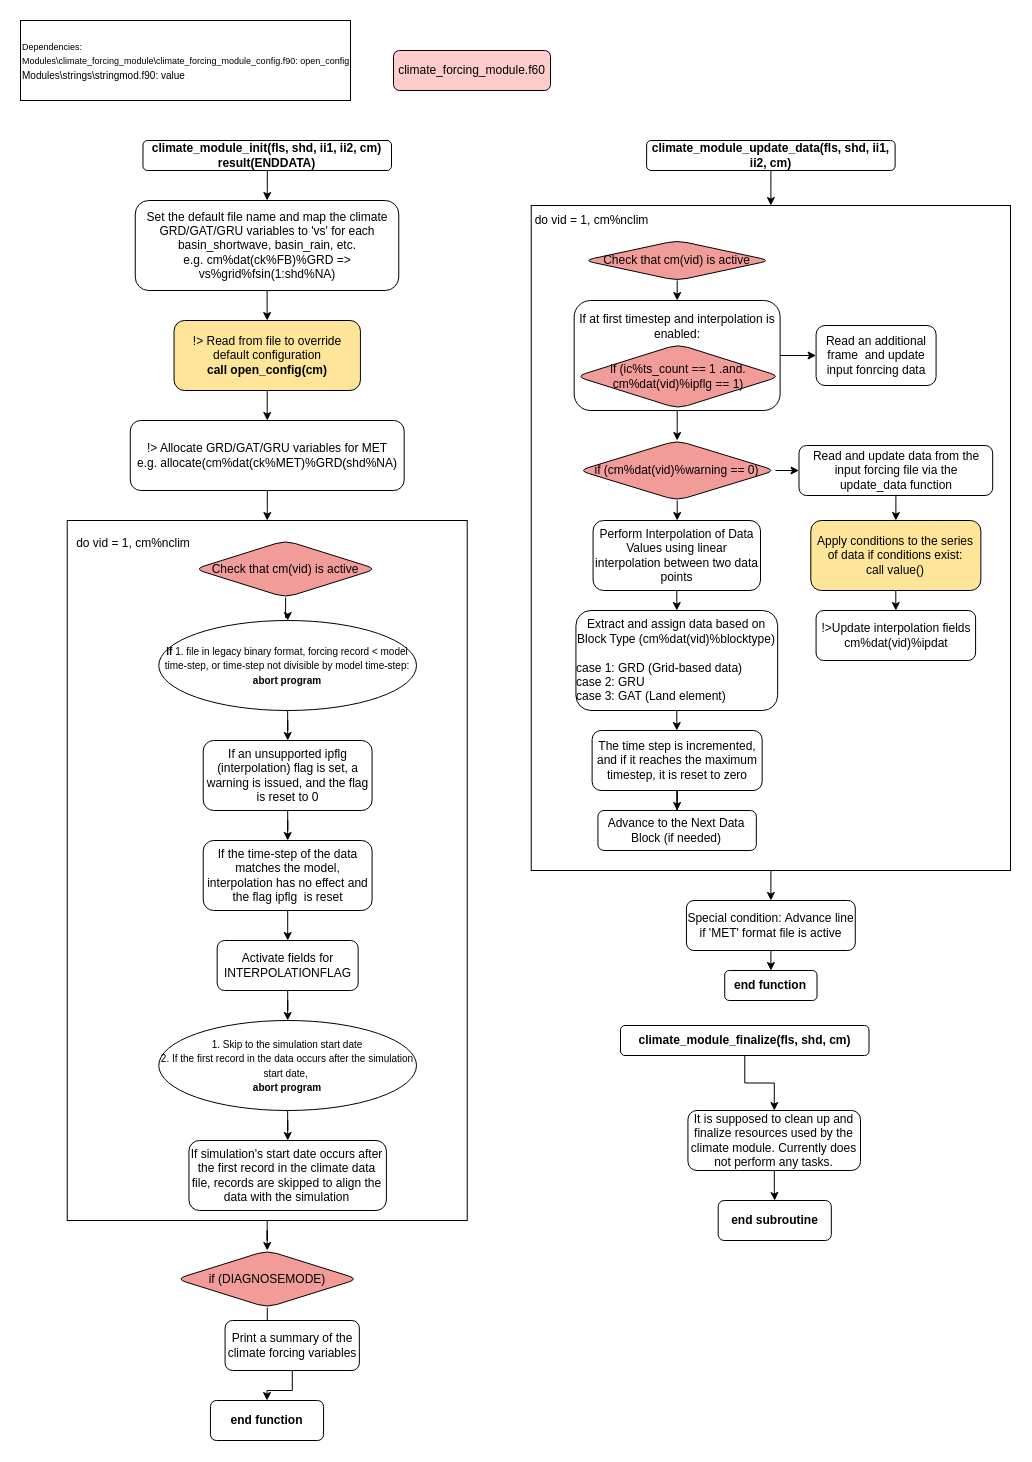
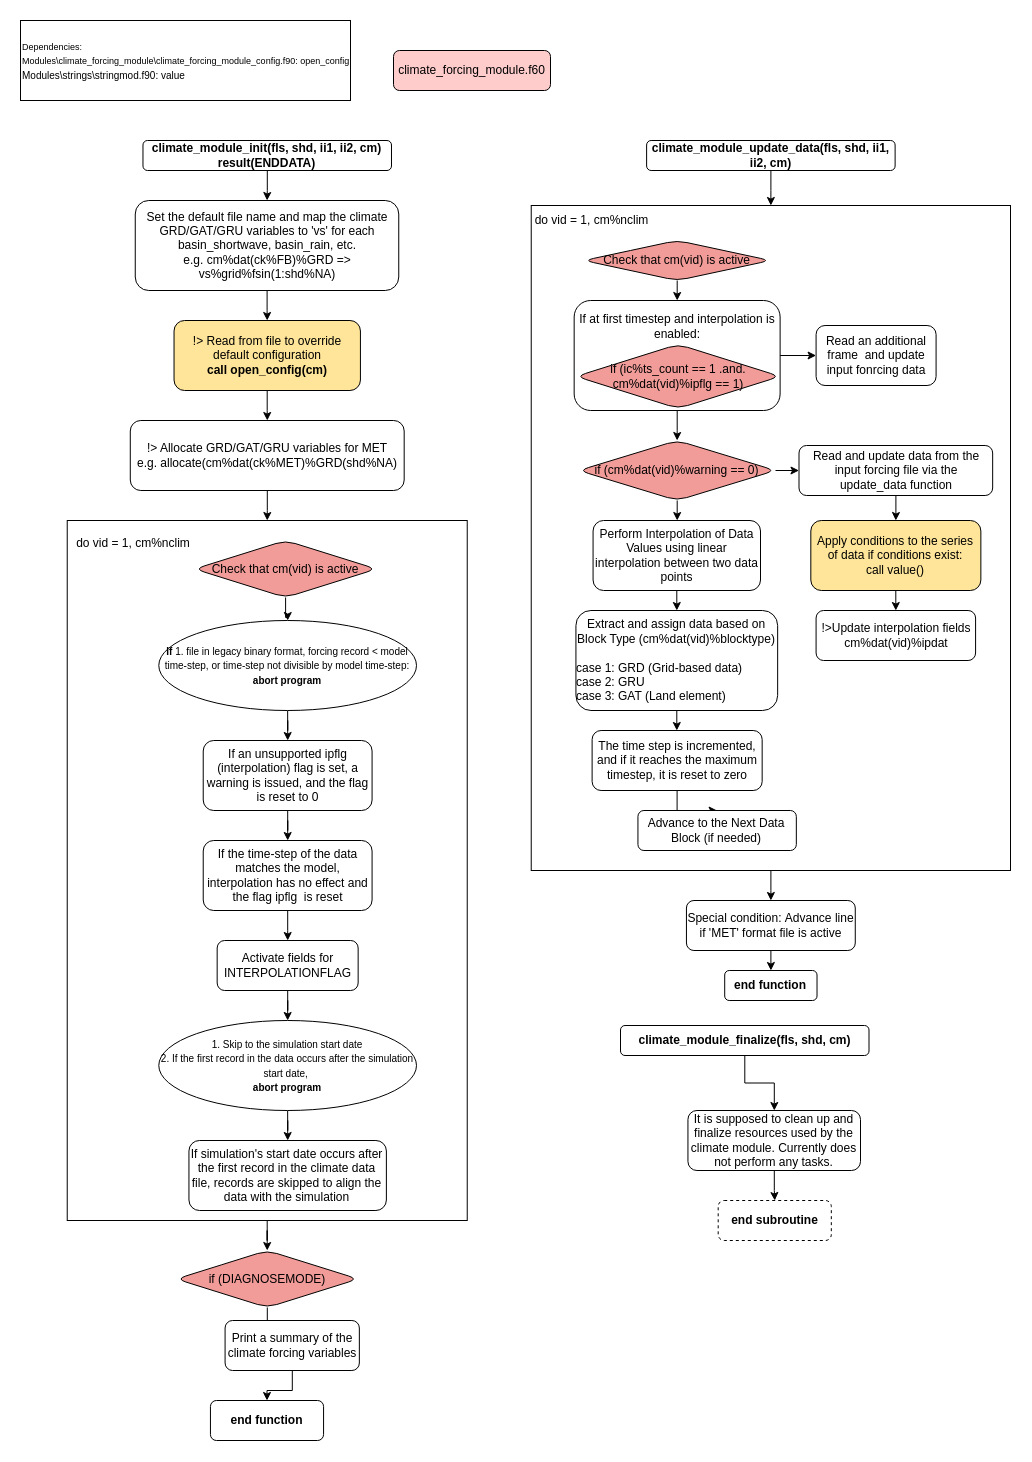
  <mxCell id="0" />
  <mxCell id="1" parent="0" />
  <mxCell id="2" value="" style="rounded=1;whiteSpace=wrap;html=1;" parent="1" vertex="1"><mxGeometry x="560" y="435" width="120" height="60" as="geometry" /></mxCell>
  <mxCell id="3" style="edgeStyle=orthogonalEdgeStyle;rounded=0;orthogonalLoop=1;jettySize=auto;html=1;entryX=0.5;entryY=0;entryDx=0;entryDy=0;" parent="1" source="4" target="70" edge="1"><mxGeometry relative="1" as="geometry" /></mxCell>
  <mxCell id="4" value="" style="rounded=0;whiteSpace=wrap;html=1;" parent="1" vertex="1"><mxGeometry x="530.73" y="205" width="479.27" height="665" as="geometry" /></mxCell>
  <mxCell id="5" value="climate_forcing_module.f60" style="rounded=1;whiteSpace=wrap;html=1;fillColor=#FFCCCC;" parent="1" vertex="1"><mxGeometry x="393" y="50" width="157" height="40" as="geometry" /></mxCell>
  <mxCell id="6" value="&lt;div&gt;&lt;font style=&quot;font-size: 9px;&quot;&gt;Dependencies:&lt;/font&gt;&lt;/div&gt;&lt;div&gt;&lt;font style=&quot;font-size: 9px;&quot;&gt;Modules\climate_forcing_module\climate_forcing_module_config.f90: open_config&lt;/font&gt;&lt;br&gt;&lt;/div&gt;&lt;div&gt;&lt;font style=&quot;&quot;&gt;&lt;font size=&quot;1&quot;&gt;Modules\strings\stringmod.f90: value&lt;/font&gt;&lt;/font&gt;&lt;/div&gt;" style="rounded=0;whiteSpace=wrap;html=1;align=left;" parent="1" vertex="1"><mxGeometry width="330" height="80" as="geometry" x="20" y="20" /></mxCell>
  <mxCell id="7" style="edgeStyle=orthogonalEdgeStyle;rounded=0;orthogonalLoop=1;jettySize=auto;html=1;" parent="1" source="8" target="10" edge="1"><mxGeometry relative="1" as="geometry" /></mxCell>
  <mxCell id="8" value="climate_module_init(fls, shd, ii1, ii2, cm) result(ENDDATA)" style="rounded=1;whiteSpace=wrap;html=1;fontStyle=1" parent="1" vertex="1"><mxGeometry x="142.48" y="140" width="248.51" height="30" as="geometry" /></mxCell>
  <mxCell id="9" value="" style="edgeStyle=orthogonalEdgeStyle;rounded=0;orthogonalLoop=1;jettySize=auto;html=1;" parent="1" source="10" target="12" edge="1"><mxGeometry relative="1" as="geometry" /></mxCell>
  <mxCell id="10" value="&lt;span style=&quot;font-weight: 400;&quot;&gt;Set the default file name and map the climate GRD/GAT/GRU variables to 'vs' for each basin_shortwave,&amp;nbsp;basin_rain, etc.&lt;/span&gt;&lt;div&gt;&lt;span style=&quot;font-weight: 400;&quot;&gt;e.g.&amp;nbsp;&lt;/span&gt;&lt;span style=&quot;background-color: initial; font-weight: 400;&quot;&gt;cm%dat(ck%FB)%GRD =&amp;gt; vs%grid%fsin(1:shd%NA)&lt;br&gt;&lt;/span&gt;&lt;/div&gt;" style="rounded=1;whiteSpace=wrap;html=1;fontStyle=1" parent="1" vertex="1"><mxGeometry x="134.75" y="200" width="263.51" height="90" as="geometry" /></mxCell>
  <mxCell id="11" value="" style="edgeStyle=orthogonalEdgeStyle;rounded=0;orthogonalLoop=1;jettySize=auto;html=1;" parent="1" source="12" target="13" edge="1"><mxGeometry relative="1" as="geometry" /></mxCell>
  <mxCell id="12" value="&lt;div&gt;&lt;span style=&quot;font-weight: normal;&quot;&gt;!&amp;gt; Read from file to override default configuration&lt;/span&gt;&lt;br&gt;&lt;/div&gt;call open_config(cm)" style="whiteSpace=wrap;html=1;rounded=1;fontStyle=1;fillColor=#FFE599;" parent="1" vertex="1"><mxGeometry x="173.54" y="320" width="186.39" height="70" as="geometry" /></mxCell>
  <mxCell id="13" value="&lt;span style=&quot;font-weight: normal;&quot;&gt;!&amp;gt; Allocate GRD/GAT/GRU variables for MET&lt;/span&gt;&lt;div&gt;&lt;span style=&quot;font-weight: normal;&quot;&gt;e.g.&amp;nbsp;allocate(cm%dat(ck%MET)%GRD(shd%NA)&lt;/span&gt;&lt;/div&gt;" style="whiteSpace=wrap;html=1;rounded=1;fontStyle=1;" parent="1" vertex="1"><mxGeometry x="129.79" y="420" width="273.89" height="70" as="geometry" /></mxCell>
  <mxCell id="14" style="edgeStyle=orthogonalEdgeStyle;rounded=0;orthogonalLoop=1;jettySize=auto;html=1;entryX=0.5;entryY=0;entryDx=0;entryDy=0;" parent="1" source="13" target="16" edge="1"><mxGeometry relative="1" as="geometry" /></mxCell>
  <mxCell id="15" value="" style="group" parent="1" vertex="1" connectable="0"><mxGeometry x="20" y="520" width="512.97" height="700" as="geometry" /></mxCell>
  <mxCell id="16" value="" style="rounded=0;whiteSpace=wrap;html=1;" parent="15" vertex="1"><mxGeometry x="46.73" width="400" height="700" as="geometry" /></mxCell>
  <mxCell id="17" value="do vid = 1, cm%nclim" style="text;html=1;align=center;verticalAlign=middle;whiteSpace=wrap;rounded=0;" parent="15" vertex="1"><mxGeometry x="42.73" y="13" width="140" height="20" as="geometry" /></mxCell>
  <mxCell id="18" value="" style="edgeStyle=orthogonalEdgeStyle;rounded=0;orthogonalLoop=1;jettySize=auto;html=1;" parent="15" source="19" target="21" edge="1"><mxGeometry relative="1" as="geometry" /></mxCell>
  <mxCell id="19" value="&lt;div&gt;Check that cm(vid) is active&lt;/div&gt;" style="rhombus;whiteSpace=wrap;html=1;rounded=1;fillColor=#F19C99;" parent="15" vertex="1"><mxGeometry x="174.06" y="20" width="181.95" height="57" as="geometry" /></mxCell>
  <mxCell id="20" value="" style="edgeStyle=orthogonalEdgeStyle;rounded=0;orthogonalLoop=1;jettySize=auto;html=1;" parent="15" source="21" target="23" edge="1"><mxGeometry relative="1" as="geometry" /></mxCell>
  <mxCell id="21" value="&lt;font style=&quot;font-size: 10px;&quot;&gt;&lt;b&gt;If&lt;/b&gt; 1. file in legacy binary format, forcing record &amp;lt; model time-step, or time-step not divisible by model time-step:&lt;/font&gt;&lt;div&gt;&lt;font style=&quot;font-size: 10px;&quot;&gt;&lt;b&gt;abort program&lt;/b&gt;&lt;/font&gt;&lt;/div&gt;" style="ellipse;whiteSpace=wrap;html=1;fillColor=#FFFFFF;rounded=1;" parent="15" vertex="1"><mxGeometry x="138.3" y="100" width="257.71" height="90" as="geometry" /></mxCell>
  <mxCell id="22" style="edgeStyle=orthogonalEdgeStyle;rounded=0;orthogonalLoop=1;jettySize=auto;html=1;" parent="15" source="23" target="25" edge="1"><mxGeometry relative="1" as="geometry" /></mxCell>
  <mxCell id="23" value="If an unsupported ipflg (interpolation) flag is set, a warning is issued, and the flag is reset to 0" style="whiteSpace=wrap;html=1;fillColor=#FFFFFF;rounded=1;" parent="15" vertex="1"><mxGeometry x="182.73" y="220" width="168.86" height="70" as="geometry" /></mxCell>
  <mxCell id="24" value="" style="edgeStyle=orthogonalEdgeStyle;rounded=0;orthogonalLoop=1;jettySize=auto;html=1;" parent="15" source="25" target="27" edge="1"><mxGeometry relative="1" as="geometry" /></mxCell>
  <mxCell id="25" value="If the time-step of the data matches the model, interpolation has no effect and the flag ipflg&amp;nbsp;&amp;nbsp;is reset" style="whiteSpace=wrap;html=1;fillColor=#FFFFFF;rounded=1;" parent="15" vertex="1"><mxGeometry x="182.73" y="320" width="168.86" height="70" as="geometry" /></mxCell>
  <mxCell id="26" value="" style="edgeStyle=orthogonalEdgeStyle;rounded=0;orthogonalLoop=1;jettySize=auto;html=1;entryX=0.5;entryY=0;entryDx=0;entryDy=0;" parent="15" source="27" target="29" edge="1"><mxGeometry relative="1" as="geometry"><mxPoint x="266.71" y="500" as="targetPoint" /></mxGeometry></mxCell>
  <mxCell id="27" value="Activate fields for INTERPOLATIONFLAG" style="whiteSpace=wrap;html=1;fillColor=#FFFFFF;rounded=1;" parent="15" vertex="1"><mxGeometry x="196.67" y="420" width="140.98" height="50" as="geometry" /></mxCell>
  <mxCell id="28" value="" style="edgeStyle=orthogonalEdgeStyle;rounded=0;orthogonalLoop=1;jettySize=auto;html=1;" parent="15" source="29" target="30" edge="1"><mxGeometry relative="1" as="geometry" /></mxCell>
  <mxCell id="29" value="&lt;div&gt;&lt;span style=&quot;font-size: 10px;&quot;&gt;1. Skip to the simulation start date&lt;/span&gt;&lt;/div&gt;&lt;div&gt;&lt;span style=&quot;font-size: 10px;&quot;&gt;2. If the first record in the data occurs after the simulation start date,&amp;nbsp;&lt;/span&gt;&lt;/div&gt;&lt;div&gt;&lt;span style=&quot;font-size: 10px;&quot;&gt;&lt;b&gt;abort program&lt;/b&gt;&lt;/span&gt;&lt;/div&gt;" style="ellipse;whiteSpace=wrap;html=1;fillColor=#FFFFFF;rounded=1;" parent="15" vertex="1"><mxGeometry x="138.3" y="500" width="257.71" height="90" as="geometry" /></mxCell>
  <mxCell id="30" value="If simulation's start date occurs after the first record in the climate data file, records are skipped to align the data with the simulation" style="whiteSpace=wrap;html=1;fillColor=#FFFFFF;rounded=1;" parent="15" vertex="1"><mxGeometry x="168.44" y="620" width="197.45" height="70" as="geometry" /></mxCell>
  <mxCell id="31" value="" style="edgeStyle=orthogonalEdgeStyle;rounded=0;orthogonalLoop=1;jettySize=auto;html=1;entryX=0.5;entryY=0;entryDx=0;entryDy=0;" parent="1" source="16" target="33" edge="1"><mxGeometry relative="1" as="geometry"><mxPoint x="266.5" y="1260" as="targetPoint" /></mxGeometry></mxCell>
  <mxCell id="32" value="" style="edgeStyle=orthogonalEdgeStyle;rounded=0;orthogonalLoop=1;jettySize=auto;html=1;" parent="1" source="33" target="35" edge="1"><mxGeometry relative="1" as="geometry" /></mxCell>
  <mxCell id="33" value="&lt;div&gt;if (DIAGNOSEMODE)&lt;/div&gt;" style="rhombus;whiteSpace=wrap;html=1;rounded=1;fillColor=#F19C99;" parent="1" vertex="1"><mxGeometry x="175.75" y="1250" width="181.95" height="57" as="geometry" /></mxCell>
  <mxCell id="34" style="edgeStyle=orthogonalEdgeStyle;rounded=0;orthogonalLoop=1;jettySize=auto;html=1;" parent="1" source="35" target="36" edge="1"><mxGeometry relative="1" as="geometry" /></mxCell>
  <mxCell id="35" value="Print a summary of the climate forcing variables" style="whiteSpace=wrap;html=1;fillColor=#FFFFFF;rounded=1;" parent="1" vertex="1"><mxGeometry x="224.59" y="1320" width="134.26" height="50" as="geometry" /></mxCell>
  <mxCell id="36" value="end function" style="whiteSpace=wrap;html=1;fillColor=#FFFFFF;rounded=1;fontStyle=1;" parent="1" vertex="1"><mxGeometry x="209.94" y="1400" width="113.13" height="40" as="geometry" /></mxCell>
  <mxCell id="37" value="" style="edgeStyle=orthogonalEdgeStyle;rounded=0;orthogonalLoop=1;jettySize=auto;html=1;" parent="1" source="38" target="40" edge="1"><mxGeometry relative="1" as="geometry" /></mxCell>
  <mxCell id="38" value="climate_module_finalize(fls, shd, cm)" style="rounded=1;whiteSpace=wrap;html=1;fontStyle=1" parent="1" vertex="1"><mxGeometry x="620" y="1025" width="248.51" height="30" as="geometry" /></mxCell>
  <mxCell id="39" style="edgeStyle=orthogonalEdgeStyle;rounded=0;orthogonalLoop=1;jettySize=auto;html=1;" parent="1" source="40" target="41" edge="1"><mxGeometry relative="1" as="geometry" /></mxCell>
  <mxCell id="40" value="&lt;span style=&quot;font-weight: normal;&quot;&gt;It is supposed to clean up and finalize resources used by the climate module. Currently does not perform any tasks.&lt;/span&gt;" style="whiteSpace=wrap;html=1;rounded=1;fontStyle=1;" parent="1" vertex="1"><mxGeometry x="687.45" y="1110" width="172.55" height="60" as="geometry" /></mxCell>
- <mxCell id="41" value="end subroutine" style="whiteSpace=wrap;html=1;fillColor=#FFFFFF;rounded=1;fontStyle=1;" parent="1" vertex="1"><mxGeometry x="717.69" y="1200" width="113.13" height="40" as="geometry" /></mxCell>
+ <mxCell id="41" value="end subroutine" style="whiteSpace=wrap;html=1;fillColor=#FFFFFF;rounded=1;fontStyle=1;dashed=1;" parent="1" vertex="1"><mxGeometry x="717.69" y="1200" width="113.13" height="40" as="geometry" /></mxCell>
  <mxCell id="42" value="" style="edgeStyle=orthogonalEdgeStyle;rounded=0;orthogonalLoop=1;jettySize=auto;html=1;entryX=0.5;entryY=0;entryDx=0;entryDy=0;" parent="1" source="43" target="4" edge="1"><mxGeometry relative="1" as="geometry"><mxPoint x="674" y="210" as="targetPoint" /></mxGeometry></mxCell>
  <mxCell id="43" value="climate_module_update_data(fls, shd, ii1, ii2, cm)" style="rounded=1;whiteSpace=wrap;html=1;fontStyle=1" parent="1" vertex="1"><mxGeometry x="646.11" y="140" width="248.51" height="30" as="geometry" /></mxCell>
  <mxCell id="44" value="end function" style="whiteSpace=wrap;html=1;fillColor=#FFFFFF;rounded=1;fontStyle=1;" parent="1" vertex="1"><mxGeometry x="724.21" y="970" width="92.31" height="30" as="geometry" /></mxCell>
  <mxCell id="45" value="do vid = 1, cm%nclim" style="text;html=1;align=center;verticalAlign=middle;whiteSpace=wrap;rounded=0;" parent="1" vertex="1"><mxGeometry x="532.97" y="210" width="117.03" height="20" as="geometry" /></mxCell>
  <mxCell id="46" style="edgeStyle=orthogonalEdgeStyle;rounded=0;orthogonalLoop=1;jettySize=auto;html=1;" parent="1" source="47" target="49" edge="1"><mxGeometry relative="1" as="geometry" /></mxCell>
  <mxCell id="47" value="&lt;div&gt;Check that cm(vid) is active&lt;/div&gt;" style="rhombus;whiteSpace=wrap;html=1;rounded=1;fillColor=#F19C99;" parent="1" vertex="1"><mxGeometry x="583.28" y="240" width="186.72" height="40" as="geometry" /></mxCell>
  <mxCell id="48" value="" style="group" parent="1" vertex="1" connectable="0"><mxGeometry x="573.67" y="300" width="205.94" height="110" as="geometry" /></mxCell>
  <mxCell id="49" value="&lt;div&gt;&lt;span style=&quot;font-weight: 400;&quot;&gt;If at first timestep and interpolation is enabled:&lt;/span&gt;&lt;span style=&quot;background-color: initial; font-weight: 400;&quot;&gt;&lt;/span&gt;&lt;/div&gt;&lt;div&gt;&lt;br&gt;&lt;/div&gt;&lt;div&gt;&lt;br&gt;&lt;/div&gt;&lt;div style=&quot;font-weight: 400;&quot;&gt;&lt;span style=&quot;font-weight: 400;&quot;&gt;&lt;br&gt;&lt;/span&gt;&lt;/div&gt;&lt;div&gt;&lt;br/&gt;&lt;/div&gt;" style="whiteSpace=wrap;html=1;rounded=1;fontStyle=1;" parent="48" vertex="1"><mxGeometry width="205.94" height="110.0" as="geometry" /></mxCell>
  <mxCell id="50" value="&lt;div&gt;if (ic%ts_count == 1 .and. cm%dat(vid)%ipflg == 1)&lt;/div&gt;" style="rhombus;whiteSpace=wrap;html=1;rounded=1;fillColor=#F19C99;" parent="48" vertex="1"><mxGeometry x="1.91" y="43.83" width="204.03" height="64.17" as="geometry" /></mxCell>
  <mxCell id="51" value="" style="edgeStyle=orthogonalEdgeStyle;rounded=0;orthogonalLoop=1;jettySize=auto;html=1;" parent="1" source="52" target="58" edge="1"><mxGeometry relative="1" as="geometry" /></mxCell>
  <mxCell id="52" value="&lt;span style=&quot;font-weight: normal;&quot;&gt;Read and update data from the input forcing file via the update_data function&lt;/span&gt;" style="whiteSpace=wrap;html=1;fillColor=#FFFFFF;rounded=1;fontStyle=1;" parent="1" vertex="1"><mxGeometry x="798.51" y="445" width="193.66" height="50" as="geometry" /></mxCell>
  <mxCell id="53" style="edgeStyle=orthogonalEdgeStyle;rounded=0;orthogonalLoop=1;jettySize=auto;html=1;" parent="1" source="55" target="52" edge="1"><mxGeometry relative="1" as="geometry" /></mxCell>
  <mxCell id="54" style="edgeStyle=orthogonalEdgeStyle;rounded=0;orthogonalLoop=1;jettySize=auto;html=1;entryX=0.5;entryY=0;entryDx=0;entryDy=0;" parent="1" source="55" target="63" edge="1"><mxGeometry relative="1" as="geometry" /></mxCell>
  <mxCell id="55" value="&lt;div&gt;if (cm%dat(vid)%warning == 0)&lt;/div&gt;" style="rhombus;whiteSpace=wrap;html=1;rounded=1;fillColor=#F19C99;" parent="1" vertex="1"><mxGeometry x="578.28" y="440" width="196.72" height="60" as="geometry" /></mxCell>
  <mxCell id="56" style="edgeStyle=orthogonalEdgeStyle;rounded=0;orthogonalLoop=1;jettySize=auto;html=1;entryX=0.5;entryY=0;entryDx=0;entryDy=0;" parent="1" source="49" target="55" edge="1"><mxGeometry relative="1" as="geometry" /></mxCell>
  <mxCell id="57" style="edgeStyle=orthogonalEdgeStyle;rounded=0;orthogonalLoop=1;jettySize=auto;html=1;" parent="1" source="58" target="59" edge="1"><mxGeometry relative="1" as="geometry" /></mxCell>
  <mxCell id="58" value="&lt;span style=&quot;font-weight: normal;&quot;&gt;Apply conditions to the series of data if conditions exist:&lt;/span&gt;&lt;div&gt;&lt;span style=&quot;font-weight: 400;&quot;&gt;call value()&lt;/span&gt;&lt;/div&gt;" style="whiteSpace=wrap;html=1;fillColor=#FFE599;rounded=1;fontStyle=1;" parent="1" vertex="1"><mxGeometry x="810.32" y="520" width="170.04" height="70" as="geometry" /></mxCell>
  <mxCell id="59" value="&lt;span style=&quot;font-weight: 400;&quot;&gt;!&amp;gt;Update interpolation fields&lt;/span&gt;&lt;div&gt;&lt;span style=&quot;font-weight: 400;&quot;&gt;cm%dat(vid)%ipdat&lt;/span&gt;&lt;/div&gt;" style="whiteSpace=wrap;html=1;fillColor=#FFFFFF;rounded=1;fontStyle=1;" parent="1" vertex="1"><mxGeometry x="815.59" y="610" width="159.5" height="50" as="geometry" /></mxCell>
  <mxCell id="60" value="&lt;span style=&quot;font-weight: normal;&quot;&gt;Read an additional frame&amp;nbsp; and update input fonrcing data&lt;/span&gt;" style="whiteSpace=wrap;html=1;rounded=1;fontStyle=1;" parent="1" vertex="1"><mxGeometry x="815.59" y="325" width="120" height="60" as="geometry" /></mxCell>
  <mxCell id="61" value="" style="edgeStyle=orthogonalEdgeStyle;rounded=0;orthogonalLoop=1;jettySize=auto;html=1;" parent="1" source="49" target="60" edge="1"><mxGeometry relative="1" as="geometry" /></mxCell>
  <mxCell id="62" style="edgeStyle=orthogonalEdgeStyle;rounded=0;orthogonalLoop=1;jettySize=auto;html=1;" parent="1" source="63" target="65" edge="1"><mxGeometry relative="1" as="geometry" /></mxCell>
  <mxCell id="63" value="&lt;span style=&quot;font-weight: 400;&quot;&gt;Perform Interpolation of Data Values&amp;nbsp;using linear interpolation between two data points&lt;/span&gt;" style="whiteSpace=wrap;html=1;fillColor=#FFFFFF;rounded=1;fontStyle=1;" parent="1" vertex="1"><mxGeometry x="592.57" y="520" width="167.43" height="70" as="geometry" /></mxCell>
  <mxCell id="64" value="" style="edgeStyle=orthogonalEdgeStyle;rounded=0;orthogonalLoop=1;jettySize=auto;html=1;" parent="1" source="65" target="67" edge="1"><mxGeometry relative="1" as="geometry" /></mxCell>
  <mxCell id="65" value="&lt;span style=&quot;font-weight: 400;&quot;&gt;Extract and assign data based on Block Type (cm%dat(vid)%blocktype)&lt;/span&gt;&lt;div&gt;&lt;span style=&quot;font-weight: 400;&quot;&gt;&lt;br&gt;&lt;/span&gt;&lt;div style=&quot;text-align: left;&quot;&gt;&lt;span style=&quot;font-weight: normal;&quot;&gt;case 1:&amp;nbsp;GRD (Grid-based data)&lt;/span&gt;&lt;/div&gt;&lt;div style=&quot;text-align: left;&quot;&gt;&lt;span style=&quot;font-weight: normal;&quot;&gt;case 2:&amp;nbsp;&lt;/span&gt;&lt;span style=&quot;font-weight: 400;&quot;&gt;GRU&lt;/span&gt;&lt;/div&gt;&lt;div&gt;&lt;div style=&quot;text-align: left;&quot;&gt;&lt;span style=&quot;font-weight: 400; background-color: initial;&quot;&gt;case 3: &lt;/span&gt;&lt;span style=&quot;font-weight: 400; background-color: initial;&quot;&gt;GAT (Land element)&lt;/span&gt;&lt;/div&gt;&lt;/div&gt;&lt;/div&gt;" style="whiteSpace=wrap;html=1;fillColor=#FFFFFF;rounded=1;fontStyle=1;" parent="1" vertex="1"><mxGeometry x="575.43" y="610" width="201.72" height="100" as="geometry" /></mxCell>
  <mxCell id="66" style="edgeStyle=orthogonalEdgeStyle;rounded=0;orthogonalLoop=1;jettySize=auto;html=1;entryX=0.5;entryY=0;entryDx=0;entryDy=0;" parent="1" source="67" target="68" edge="1"><mxGeometry relative="1" as="geometry" /></mxCell>
  <mxCell id="67" value="&lt;span style=&quot;font-weight: normal;&quot;&gt;The time step is incremented, and if it reaches the maximum timestep, it is reset to zero&lt;/span&gt;" style="whiteSpace=wrap;html=1;fillColor=#FFFFFF;rounded=1;fontStyle=1;" parent="1" vertex="1"><mxGeometry x="591.62" y="730" width="170.04" height="60" as="geometry" /></mxCell>
- <mxCell id="68" value="&lt;span style=&quot;font-weight: 400;&quot;&gt;Advance to the Next Data Block (if needed)&lt;/span&gt;" style="whiteSpace=wrap;html=1;fillColor=#FFFFFF;rounded=1;fontStyle=1;" parent="1" vertex="1"><mxGeometry x="597.45" y="810" width="158.38" height="40" as="geometry" /></mxCell>
+ <mxCell id="68" value="&lt;span style=&quot;font-weight: 400;&quot;&gt;Advance to the Next Data Block (if needed)&lt;/span&gt;" style="whiteSpace=wrap;html=1;fillColor=#FFFFFF;rounded=1;fontStyle=1;" parent="1" vertex="1"><mxGeometry x="637.45" y="810" width="158.38" height="40" as="geometry" /></mxCell>
  <mxCell id="69" style="edgeStyle=orthogonalEdgeStyle;rounded=0;orthogonalLoop=1;jettySize=auto;html=1;" parent="1" source="70" target="44" edge="1"><mxGeometry relative="1" as="geometry" /></mxCell>
  <mxCell id="70" value="&lt;span style=&quot;font-weight: 400;&quot;&gt;Special condition:&amp;nbsp;&lt;/span&gt;&lt;span style=&quot;font-weight: 400;&quot;&gt;Advance line if 'MET' format file is active&lt;/span&gt;" style="whiteSpace=wrap;html=1;fillColor=#FFFFFF;rounded=1;fontStyle=1;" parent="1" vertex="1"><mxGeometry x="685.95" y="900" width="168.83" height="50" as="geometry" /></mxCell>
